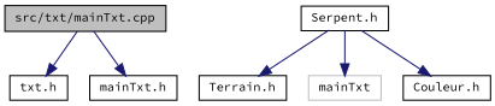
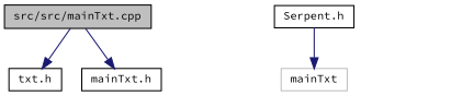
  digraph {
    fontname="Source Code Pro"
    node [color=black fillcolor=white fontname="Source Code Pro" fontsize=10 shape=record style=filled]
    edge [color=midnightblue fontname="Source Code Pro" fontsize=10 labelfontname=Helvetica labelfontsize=10 style=solid]
-   n1 [fillcolor=grey75 fontcolor=black height=0.2 label="src/txt/mainTxt.cpp" width=0.4]
+   n1 [fillcolor=grey75 fontcolor=black height=0.2 label="src/src/mainTxt.cpp" width=0.4]
    n2 [height=0.2 label="txt.h" width=0.4]
    n3 [height=0.2 label="mainTxt.h" width=0.4]
    n4 [height=0.2 label="Serpent.h" width=0.4]
-   n5 [height=0.2 label="Terrain.h" width=0.4]
    n6 [color=grey75 height=0.2 label=mainTxt width=0.4]
-   n7 [height=0.2 label="Couleur.h" width=0.4]
    n1 -> n2
    n1 -> n3
-   n4 -> n5
    n4 -> n6
-   n4 -> n7
  }
